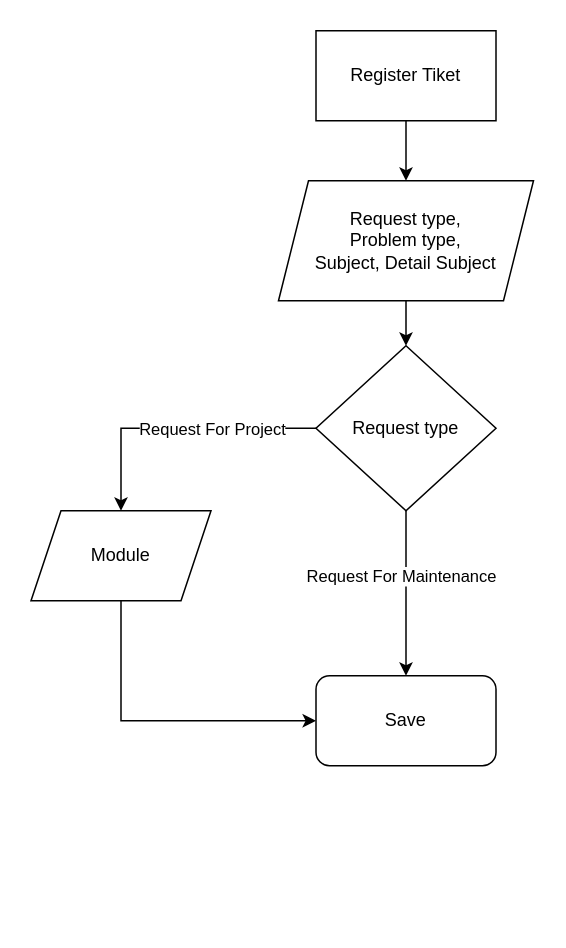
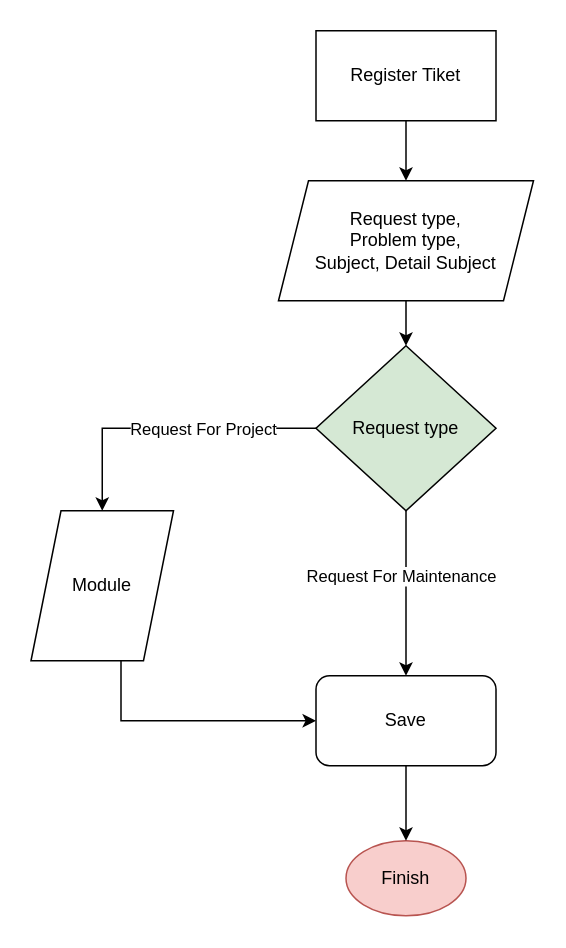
  <mxCell id="0" />
  <mxCell id="1" parent="0" />
+ <mxCell id="2" value="Finish&lt;br&gt;" style="ellipse;whiteSpace=wrap;html=1;fillColor=#f8cecc;strokeColor=#b85450;" vertex="1" parent="1"><mxGeometry x="230" y="560" width="80" height="50" as="geometry" /></mxCell>
  <mxCell id="3" value="" style="edgeStyle=orthogonalEdgeStyle;rounded=0;orthogonalLoop=1;jettySize=auto;html=1;" edge="1" parent="1" source="4" target="6"><mxGeometry relative="1" as="geometry" /></mxCell>
  <mxCell id="4" value="Register Tiket" style="whiteSpace=wrap;html=1;rounded=0;" vertex="1" parent="1"><mxGeometry x="210" y="20" width="120" height="60" as="geometry" /></mxCell>
  <mxCell id="5" value="" style="edgeStyle=orthogonalEdgeStyle;rounded=0;orthogonalLoop=1;jettySize=auto;html=1;" edge="1" parent="1" source="6" target="11"><mxGeometry relative="1" as="geometry" /></mxCell>
  <mxCell id="6" value="Request type,&lt;br&gt;Problem type,&lt;br&gt;Subject, Detail Subject" style="shape=parallelogram;perimeter=parallelogramPerimeter;whiteSpace=wrap;html=1;fixedSize=1;" vertex="1" parent="1"><mxGeometry x="185" y="120" width="170" height="80" as="geometry" /></mxCell>
  <mxCell id="7" style="edgeStyle=orthogonalEdgeStyle;rounded=0;orthogonalLoop=1;jettySize=auto;html=1;entryX=0.5;entryY=0;entryDx=0;entryDy=0;" edge="1" parent="1" source="11" target="13"><mxGeometry relative="1" as="geometry" /></mxCell>
  <mxCell id="8" value="Request For Project" style="edgeLabel;html=1;align=center;verticalAlign=middle;resizable=0;points=[];" vertex="1" connectable="0" parent="7"><mxGeometry x="-0.037" y="1" relative="1" as="geometry"><mxPoint x="19" y="-1" as="offset" /></mxGeometry></mxCell>
  <mxCell id="9" value="" style="edgeStyle=orthogonalEdgeStyle;rounded=0;orthogonalLoop=1;jettySize=auto;html=1;" edge="1" parent="1" source="11" target="15"><mxGeometry relative="1" as="geometry" /></mxCell>
  <mxCell id="10" value="Request For Maintenance" style="edgeLabel;html=1;align=center;verticalAlign=middle;resizable=0;points=[];" vertex="1" connectable="0" parent="9"><mxGeometry x="-0.215" y="-4" relative="1" as="geometry"><mxPoint as="offset" /></mxGeometry></mxCell>
- <mxCell id="11" value="Request type" style="rhombus;whiteSpace=wrap;html=1;" vertex="1" parent="1"><mxGeometry x="210" y="230" width="120" height="110" as="geometry" /></mxCell>
+ <mxCell id="11" value="Request type" style="rhombus;whiteSpace=wrap;html=1;fillColor=#d5e8d4;" vertex="1" parent="1"><mxGeometry x="210" y="230" width="120" height="110" as="geometry" /></mxCell>
  <mxCell id="12" style="edgeStyle=orthogonalEdgeStyle;rounded=0;orthogonalLoop=1;jettySize=auto;html=1;entryX=0;entryY=0.5;entryDx=0;entryDy=0;" edge="1" parent="1" source="13" target="15"><mxGeometry relative="1" as="geometry"><Array as="points"><mxPoint x="80" y="480" /></Array></mxGeometry></mxCell>
- <mxCell id="13" value="Module" style="shape=parallelogram;perimeter=parallelogramPerimeter;whiteSpace=wrap;html=1;fixedSize=1;" vertex="1" parent="1"><mxGeometry x="20" y="340" width="120" height="60" as="geometry" /></mxCell>
+ <mxCell id="13" value="Module" style="shape=parallelogram;perimeter=parallelogramPerimeter;whiteSpace=wrap;html=1;fixedSize=1;" vertex="1" parent="1"><mxGeometry x="20" y="340" width="95" height="100" as="geometry" /></mxCell>
+ <mxCell id="14" value="" style="edgeStyle=orthogonalEdgeStyle;rounded=0;orthogonalLoop=1;jettySize=auto;html=1;" edge="1" parent="1" source="15" target="2"><mxGeometry relative="1" as="geometry" /></mxCell>
  <mxCell id="15" value="Save" style="rounded=1;whiteSpace=wrap;html=1;" vertex="1" parent="1"><mxGeometry x="210" y="450" width="120" height="60" as="geometry" /></mxCell>
